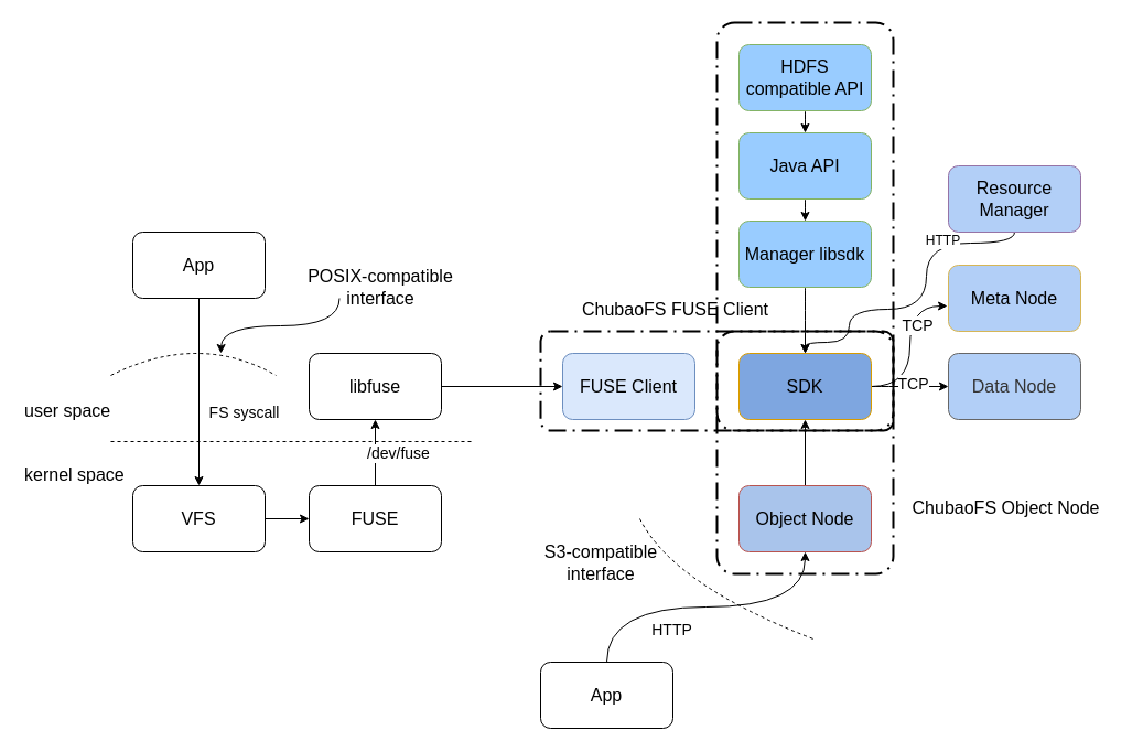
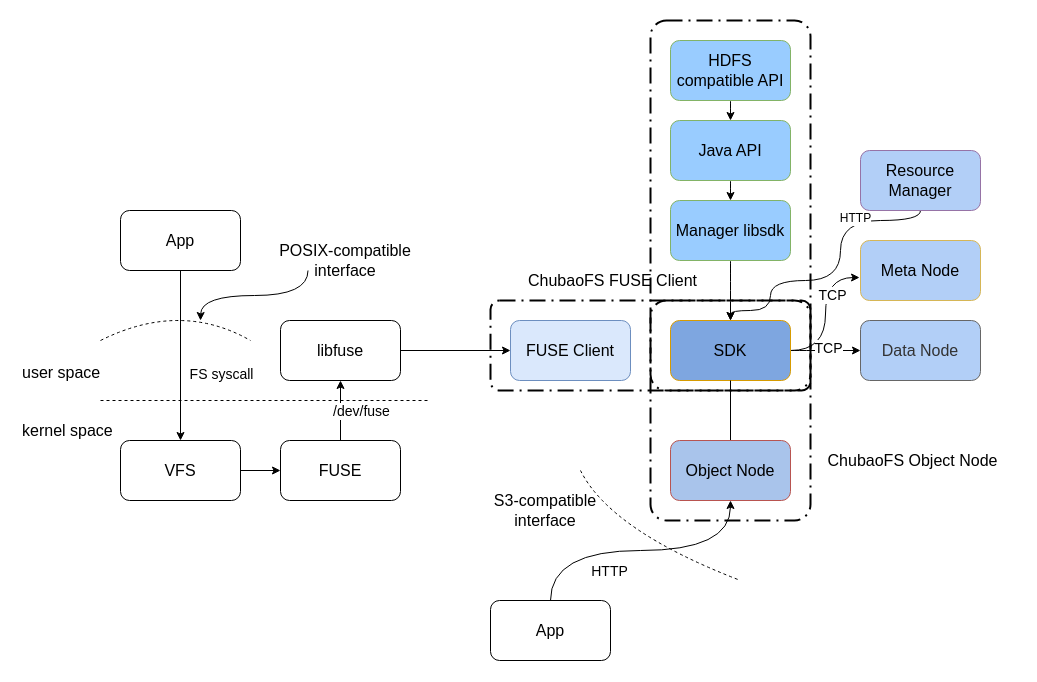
  <mxCell id="0" />
  <mxCell id="1" parent="0" />
  <mxCell id="2" value="" style="rounded=1;arcSize=10;dashed=1;strokeColor=#000000;fillColor=none;gradientColor=none;dashPattern=8 3 1 3;strokeWidth=2;" parent="1" vertex="1"><mxGeometry x="650" y="20" width="160" height="370" as="geometry" /></mxCell>
  <mxCell id="3" value="" style="rounded=1;arcSize=10;dashed=1;strokeColor=#000000;fillColor=none;gradientColor=none;dashPattern=8 3 1 3;strokeWidth=2;" parent="1" vertex="1"><mxGeometry x="650" y="300" width="160" height="220" as="geometry" /></mxCell>
  <mxCell id="4" value="" style="rounded=1;arcSize=10;dashed=1;strokeColor=#000000;fillColor=none;gradientColor=none;dashPattern=8 3 1 3;strokeWidth=2;" parent="1" vertex="1"><mxGeometry x="490" y="300" width="320" height="90" as="geometry" /></mxCell>
  <mxCell id="5" value="" style="edgeStyle=orthogonalEdgeStyle;rounded=0;orthogonalLoop=1;jettySize=auto;html=1;" parent="1" source="7" target="10" edge="1"><mxGeometry relative="1" as="geometry" /></mxCell>
  <mxCell id="6" value="&lt;font style=&quot;font-size: 14px&quot;&gt;FS syscall&lt;/font&gt;" style="text;html=1;align=center;verticalAlign=middle;resizable=0;points=[];;labelBackgroundColor=#ffffff;" parent="5" vertex="1" connectable="0"><mxGeometry x="0.333" y="2" relative="1" as="geometry"><mxPoint x="38" y="-10" as="offset" /></mxGeometry></mxCell>
  <mxCell id="7" value="&lt;span style=&quot;font-size: 16px&quot;&gt;App&lt;/span&gt;" style="rounded=1;whiteSpace=wrap;html=1;" parent="1" vertex="1"><mxGeometry x="120" y="210" width="120" height="60" as="geometry" /></mxCell>
  <mxCell id="8" value="" style="endArrow=none;dashed=1;html=1;" parent="1" edge="1"><mxGeometry width="50" height="50" relative="1" as="geometry"><mxPoint x="100" y="400" as="sourcePoint" /><mxPoint x="430" y="400" as="targetPoint" /></mxGeometry></mxCell>
  <mxCell id="9" value="" style="edgeStyle=orthogonalEdgeStyle;rounded=0;orthogonalLoop=1;jettySize=auto;html=1;" parent="1" source="10" target="14" edge="1"><mxGeometry relative="1" as="geometry" /></mxCell>
  <mxCell id="10" value="&lt;font style=&quot;font-size: 16px&quot;&gt;VFS&lt;/font&gt;" style="rounded=1;whiteSpace=wrap;html=1;" parent="1" vertex="1"><mxGeometry x="120" y="440" width="120" height="60" as="geometry" /></mxCell>
  <mxCell id="11" value="&lt;font style=&quot;font-size: 16px&quot;&gt;user space&lt;br&gt;&lt;br&gt;&lt;br&gt;kernel space&lt;/font&gt;" style="text;html=1;resizable=0;points=[];autosize=1;align=left;verticalAlign=top;spacingTop=-4;" parent="1" vertex="1"><mxGeometry y="360" width="110" height="60" as="geometry" x="20" /></mxCell>
  <mxCell id="12" value="" style="edgeStyle=orthogonalEdgeStyle;rounded=0;orthogonalLoop=1;jettySize=auto;html=1;" parent="1" source="14" target="16" edge="1"><mxGeometry relative="1" as="geometry" /></mxCell>
  <mxCell id="13" value="&lt;font style=&quot;font-size: 14px&quot;&gt;/dev/fuse&lt;/font&gt;" style="text;html=1;align=center;verticalAlign=middle;resizable=0;points=[];;labelBackgroundColor=#ffffff;" parent="12" vertex="1" connectable="0"><mxGeometry x="-0.267" relative="1" as="geometry"><mxPoint x="20" y="-8" as="offset" /></mxGeometry></mxCell>
  <mxCell id="14" value="&lt;font style=&quot;font-size: 16px&quot;&gt;FUSE&lt;/font&gt;" style="rounded=1;whiteSpace=wrap;html=1;" parent="1" vertex="1"><mxGeometry x="280" y="440" width="120" height="60" as="geometry" /></mxCell>
  <mxCell id="15" value="" style="edgeStyle=orthogonalEdgeStyle;rounded=0;orthogonalLoop=1;jettySize=auto;html=1;" parent="1" source="16" target="17" edge="1"><mxGeometry relative="1" as="geometry" /></mxCell>
  <mxCell id="16" value="&lt;font style=&quot;font-size: 16px&quot;&gt;libfuse&lt;/font&gt;" style="rounded=1;whiteSpace=wrap;html=1;" parent="1" vertex="1"><mxGeometry x="280" y="320" width="120" height="60" as="geometry" /></mxCell>
  <mxCell id="17" value="&lt;font style=&quot;font-size: 16px&quot;&gt;FUSE Client&lt;/font&gt;" style="rounded=1;whiteSpace=wrap;html=1;fillColor=#dae8fc;strokeColor=#6c8ebf;" parent="1" vertex="1"><mxGeometry x="510" y="320" width="120" height="60" as="geometry" /></mxCell>
  <mxCell id="18" style="edgeStyle=orthogonalEdgeStyle;curved=1;orthogonalLoop=1;jettySize=auto;html=1;exitX=1;exitY=0.5;exitDx=0;exitDy=0;entryX=-0.008;entryY=0.617;entryDx=0;entryDy=0;entryPerimeter=0;" parent="1" source="22" target="24" edge="1"><mxGeometry relative="1" as="geometry" /></mxCell>
  <mxCell id="19" value="&lt;font style=&quot;font-size: 14px&quot;&gt;TCP&lt;/font&gt;" style="text;html=1;align=center;verticalAlign=middle;resizable=0;points=[];;labelBackgroundColor=#ffffff;" parent="18" vertex="1" connectable="0"><mxGeometry x="0.282" y="-6" relative="1" as="geometry"><mxPoint as="offset" /></mxGeometry></mxCell>
  <mxCell id="20" style="edgeStyle=orthogonalEdgeStyle;curved=1;orthogonalLoop=1;jettySize=auto;html=1;" parent="1" source="22" target="25" edge="1"><mxGeometry relative="1" as="geometry" /></mxCell>
  <mxCell id="21" value="&lt;font style=&quot;font-size: 14px&quot;&gt;TCP&lt;/font&gt;" style="text;html=1;align=center;verticalAlign=middle;resizable=0;points=[];;labelBackgroundColor=#ffffff;" parent="20" vertex="1" connectable="0"><mxGeometry x="0.057" y="3" relative="1" as="geometry"><mxPoint as="offset" /></mxGeometry></mxCell>
  <mxCell id="22" value="&lt;font style=&quot;font-size: 16px&quot;&gt;SDK&lt;br&gt;&lt;/font&gt;" style="rounded=1;whiteSpace=wrap;html=1;fillColor=#7EA6E0;strokeColor=#d79b00;" parent="1" vertex="1"><mxGeometry x="670" y="320" width="120" height="60" as="geometry" /></mxCell>
  <mxCell id="23" value="&lt;font style=&quot;font-size: 16px&quot;&gt;ChubaoFS FUSE Client&lt;br&gt;&lt;/font&gt;" style="text;html=1;strokeColor=none;fillColor=none;align=center;verticalAlign=middle;whiteSpace=wrap;rounded=0;" parent="1" vertex="1"><mxGeometry x="510" y="270" width="205" height="20" as="geometry" /></mxCell>
  <mxCell id="24" value="&lt;font style=&quot;font-size: 16px&quot;&gt;Meta Node&lt;br&gt;&lt;/font&gt;" style="rounded=1;whiteSpace=wrap;html=1;fillColor=#B2CFF7;strokeColor=#d6b656;" parent="1" vertex="1"><mxGeometry x="860" y="240" width="120" height="60" as="geometry" /></mxCell>
  <mxCell id="25" value="&lt;font style=&quot;font-size: 16px&quot;&gt;Data Node&lt;br&gt;&lt;/font&gt;" style="rounded=1;whiteSpace=wrap;html=1;fillColor=#B2CFF7;strokeColor=#666666;fontColor=#333333;" parent="1" vertex="1"><mxGeometry x="860" y="320" width="120" height="60" as="geometry" /></mxCell>
  <mxCell id="26" style="edgeStyle=orthogonalEdgeStyle;orthogonalLoop=1;jettySize=auto;html=1;exitX=0.5;exitY=1;exitDx=0;exitDy=0;entryX=0.5;entryY=0;entryDx=0;entryDy=0;curved=1;" parent="1" source="28" target="22" edge="1"><mxGeometry relative="1" as="geometry"><Array as="points"><mxPoint x="840" y="220" /><mxPoint x="840" y="280" /><mxPoint x="770" y="280" /><mxPoint x="770" y="310" /><mxPoint x="730" y="310" /></Array></mxGeometry></mxCell>
  <mxCell id="27" value="HTTP" style="text;html=1;align=center;verticalAlign=middle;resizable=0;points=[];;labelBackgroundColor=#ffffff;" parent="26" vertex="1" connectable="0"><mxGeometry x="-0.491" y="-3" relative="1" as="geometry"><mxPoint as="offset" /></mxGeometry></mxCell>
  <mxCell id="28" value="&lt;font style=&quot;font-size: 16px&quot;&gt;Resource Manager&lt;br&gt;&lt;/font&gt;" style="rounded=1;whiteSpace=wrap;html=1;fillColor=#B2CFF7;strokeColor=#9673a6;" parent="1" vertex="1"><mxGeometry x="860" y="150" width="120" height="60" as="geometry" /></mxCell>
- <mxCell id="29" style="edgeStyle=orthogonalEdgeStyle;rounded=0;orthogonalLoop=1;jettySize=auto;html=1;entryX=0.5;entryY=1;entryDx=0;entryDy=0;" parent="1" source="30" target="22" edge="1"><mxGeometry relative="1" as="geometry" /></mxCell>
+ <mxCell id="29" style="edgeStyle=orthogonalEdgeStyle;rounded=0;orthogonalLoop=1;jettySize=auto;html=1;entryX=0.5;entryY=1;entryDx=0;entryDy=0;endArrow=none;" parent="1" source="30" target="22" edge="1"><mxGeometry relative="1" as="geometry" /></mxCell>
  <mxCell id="30" value="&lt;font style=&quot;font-size: 16px&quot;&gt;Object Node&lt;/font&gt;" style="rounded=1;whiteSpace=wrap;html=1;fillColor=#A9C4EB;strokeColor=#b85450;" parent="1" vertex="1"><mxGeometry x="670" y="440" width="120" height="60" as="geometry" /></mxCell>
  <mxCell id="31" value="&lt;font style=&quot;font-size: 16px&quot;&gt;ChubaoFS Object Node&lt;br&gt;&lt;/font&gt;" style="text;html=1;strokeColor=none;fillColor=none;align=center;verticalAlign=middle;whiteSpace=wrap;rounded=0;" parent="1" vertex="1"><mxGeometry x="810" y="450" width="205" height="20" as="geometry" /></mxCell>
  <mxCell id="32" value="" style="endArrow=none;dashed=1;html=1;curved=1;" parent="1" edge="1"><mxGeometry width="50" height="50" relative="1" as="geometry"><mxPoint x="100" y="340" as="sourcePoint" /><mxPoint x="250" y="340" as="targetPoint" /><Array as="points"><mxPoint x="180" y="300" /></Array></mxGeometry></mxCell>
  <mxCell id="33" style="edgeStyle=orthogonalEdgeStyle;curved=1;orthogonalLoop=1;jettySize=auto;html=1;exitX=0.25;exitY=1;exitDx=0;exitDy=0;" parent="1" source="34" edge="1"><mxGeometry relative="1" as="geometry"><mxPoint x="200" y="320" as="targetPoint" /></mxGeometry></mxCell>
  <mxCell id="34" value="&lt;font style=&quot;font-size: 16px&quot;&gt;POSIX-compatible interface&lt;/font&gt;" style="text;html=1;strokeColor=none;fillColor=none;align=center;verticalAlign=middle;whiteSpace=wrap;rounded=0;" parent="1" vertex="1"><mxGeometry x="270" y="250" width="150" height="20" as="geometry" /></mxCell>
  <mxCell id="35" value="" style="endArrow=none;dashed=1;html=1;curved=1;" parent="1" edge="1"><mxGeometry width="50" height="50" relative="1" as="geometry"><mxPoint x="580" y="470" as="sourcePoint" /><mxPoint x="740" y="580" as="targetPoint" /><Array as="points"><mxPoint x="610" y="530" /></Array></mxGeometry></mxCell>
  <mxCell id="36" value="&lt;font style=&quot;font-size: 16px&quot;&gt;S3-compatible interface&lt;/font&gt;" style="text;html=1;strokeColor=none;fillColor=none;align=center;verticalAlign=middle;whiteSpace=wrap;rounded=0;" parent="1" vertex="1"><mxGeometry x="470" y="500" width="150" height="20" as="geometry" /></mxCell>
  <mxCell id="37" style="edgeStyle=orthogonalEdgeStyle;curved=1;orthogonalLoop=1;jettySize=auto;html=1;exitX=0.5;exitY=0;exitDx=0;exitDy=0;" parent="1" source="38" target="30" edge="1"><mxGeometry relative="1" as="geometry" /></mxCell>
  <mxCell id="38" value="&lt;span style=&quot;font-size: 16px&quot;&gt;App&lt;/span&gt;" style="rounded=1;whiteSpace=wrap;html=1;" parent="1" vertex="1"><mxGeometry x="490" y="600" width="120" height="60" as="geometry" /></mxCell>
  <mxCell id="39" value="&lt;font style=&quot;font-size: 14px&quot;&gt;HTTP&lt;/font&gt;" style="text;html=1;align=center;verticalAlign=middle;resizable=0;points=[];;labelBackgroundColor=#ffffff;" parent="1" vertex="1" connectable="0"><mxGeometry x="570" y="580" as="geometry"><mxPoint x="38" y="-10" as="offset" /></mxGeometry></mxCell>
  <mxCell id="40" style="edgeStyle=orthogonalEdgeStyle;curved=1;orthogonalLoop=1;jettySize=auto;html=1;exitX=0.5;exitY=1;exitDx=0;exitDy=0;entryX=0.5;entryY=0;entryDx=0;entryDy=0;" parent="1" source="41" target="22" edge="1"><mxGeometry relative="1" as="geometry" /></mxCell>
  <mxCell id="41" value="&lt;font style=&quot;font-size: 16px&quot;&gt;Manager libsdk&lt;/font&gt;" style="rounded=1;whiteSpace=wrap;html=1;fillColor=#99CCFF;strokeColor=#82b366;" parent="1" vertex="1"><mxGeometry x="670" y="200" width="120" height="60" as="geometry" /></mxCell>
  <mxCell id="42" style="edgeStyle=orthogonalEdgeStyle;curved=1;orthogonalLoop=1;jettySize=auto;html=1;exitX=0.5;exitY=1;exitDx=0;exitDy=0;entryX=0.5;entryY=0;entryDx=0;entryDy=0;" parent="1" source="43" target="41" edge="1"><mxGeometry relative="1" as="geometry" /></mxCell>
  <mxCell id="43" value="&lt;font style=&quot;font-size: 16px&quot;&gt;Java API&lt;/font&gt;" style="rounded=1;whiteSpace=wrap;html=1;fillColor=#99CCFF;strokeColor=#82b366;" parent="1" vertex="1"><mxGeometry x="670" y="120" width="120" height="60" as="geometry" /></mxCell>
  <mxCell id="44" style="edgeStyle=orthogonalEdgeStyle;curved=1;orthogonalLoop=1;jettySize=auto;html=1;exitX=0.5;exitY=1;exitDx=0;exitDy=0;entryX=0.5;entryY=0;entryDx=0;entryDy=0;" parent="1" source="45" target="43" edge="1"><mxGeometry relative="1" as="geometry" /></mxCell>
  <mxCell id="45" value="&lt;font style=&quot;font-size: 16px&quot;&gt;HDFS compatible API&lt;/font&gt;" style="rounded=1;whiteSpace=wrap;html=1;fillColor=#99CCFF;strokeColor=#82b366;" parent="1" vertex="1"><mxGeometry x="670" y="40" width="120" height="60" as="geometry" /></mxCell>
